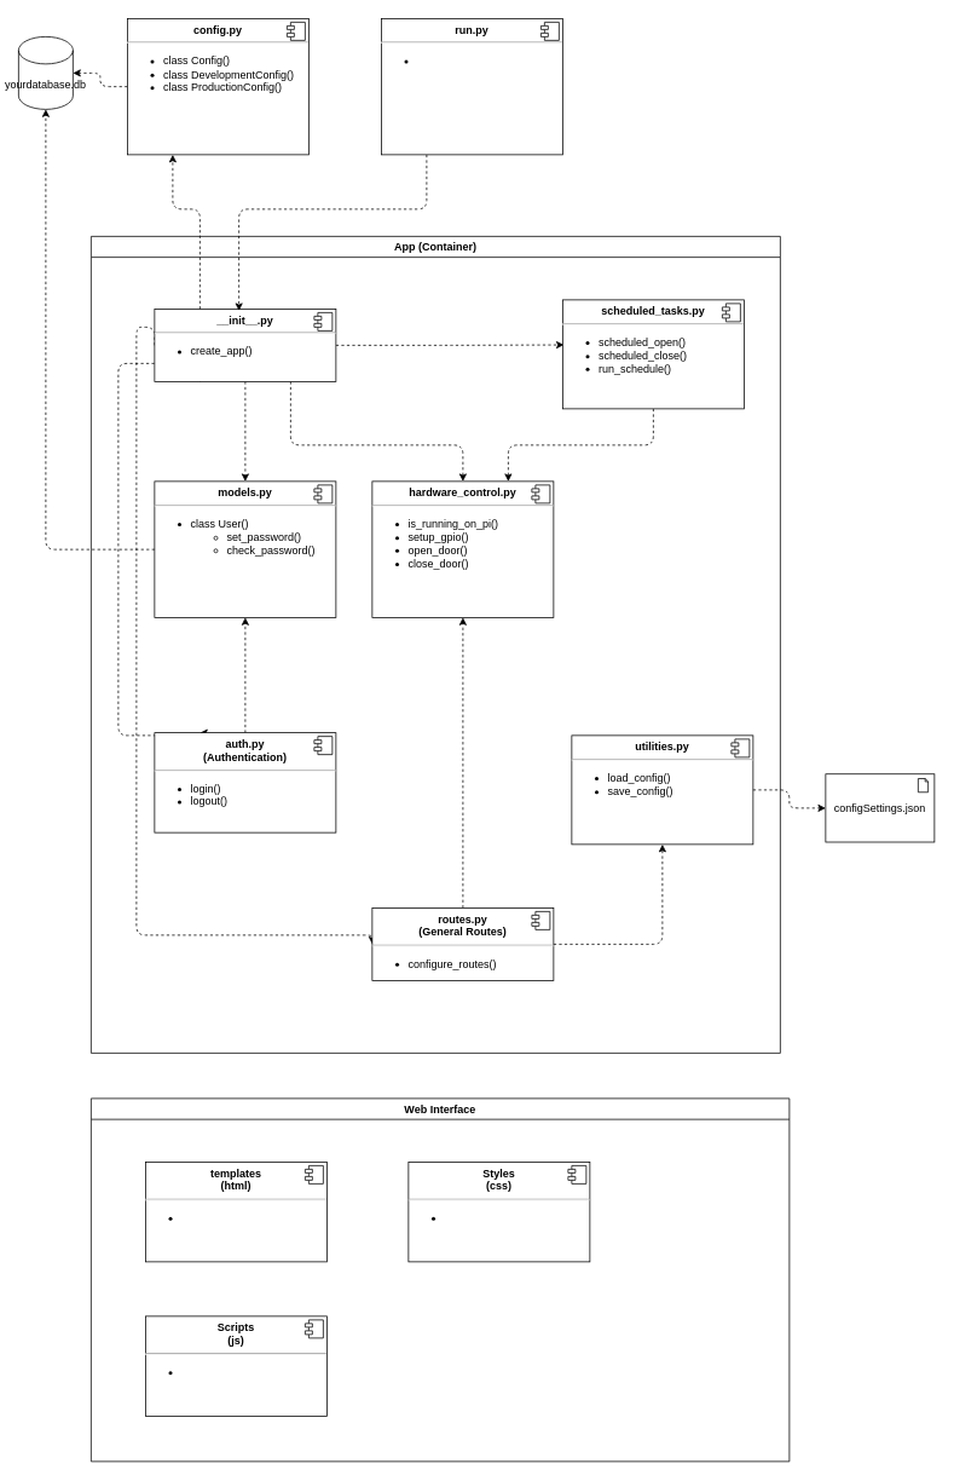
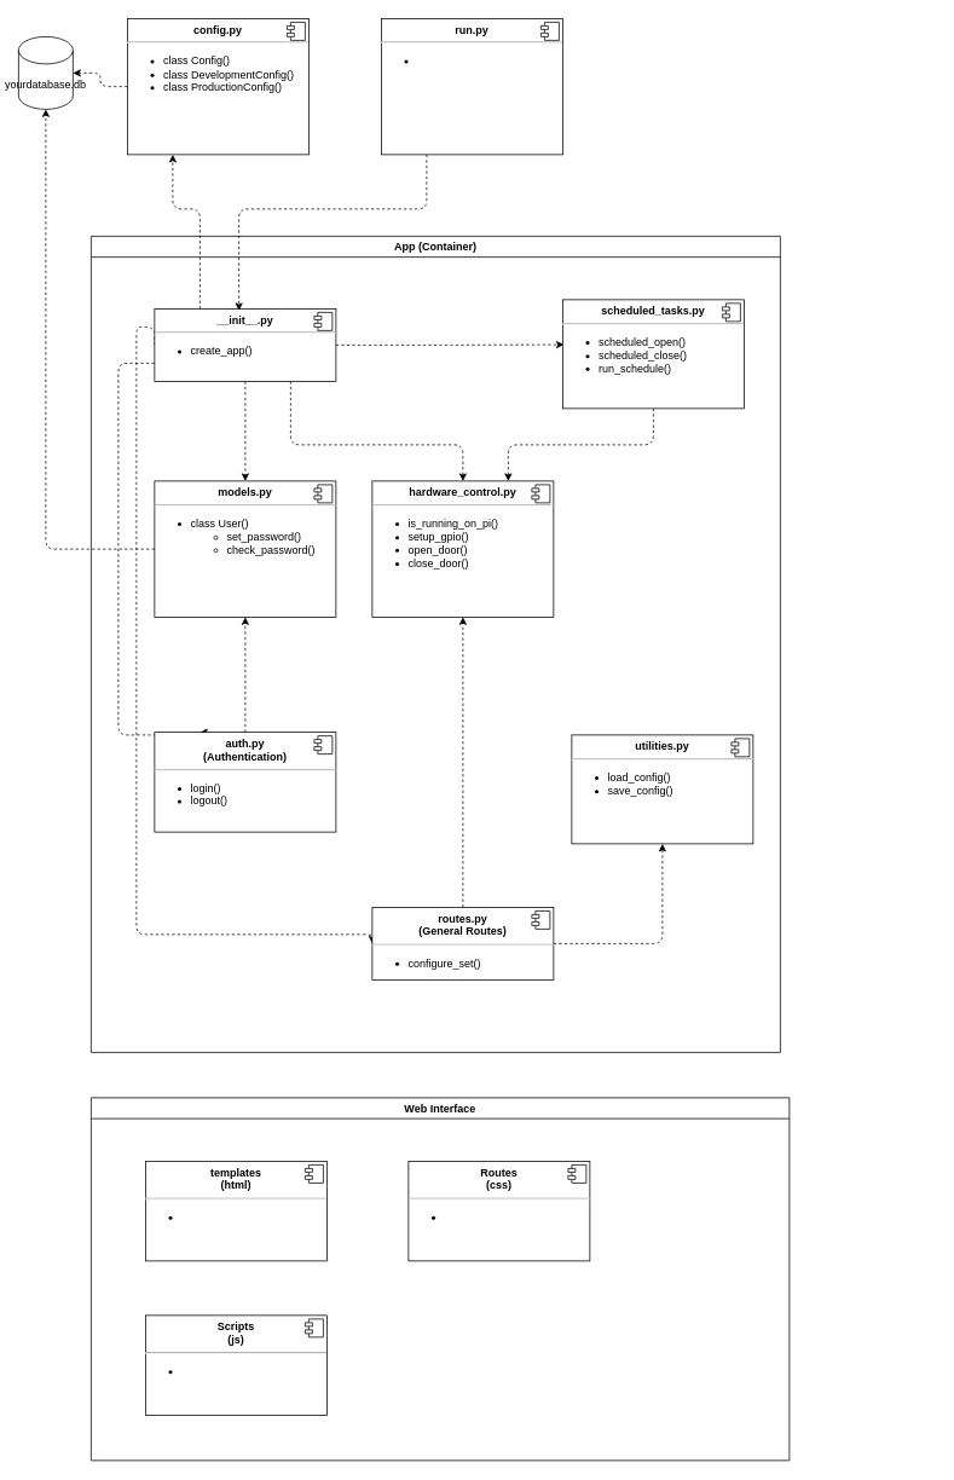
  <mxCell id="0" />
  <mxCell id="1" parent="0" />
  <mxCell id="2" value="App (Container)" style="swimlane;whiteSpace=wrap;html=1;align=center;" vertex="1" parent="1"><mxGeometry x="100" y="260" width="760" height="900" as="geometry" /></mxCell>
  <mxCell id="3" style="edgeStyle=orthogonalEdgeStyle;html=1;dashed=1;" edge="1" parent="2" source="8" target="19"><mxGeometry relative="1" as="geometry" /></mxCell>
  <mxCell id="4" style="edgeStyle=orthogonalEdgeStyle;html=1;exitX=0.75;exitY=1;exitDx=0;exitDy=0;entryX=0.5;entryY=0;entryDx=0;entryDy=0;dashed=1;" edge="1" parent="2" source="8" target="17"><mxGeometry relative="1" as="geometry"><Array as="points"><mxPoint x="220" y="230" /><mxPoint x="410" y="230" /></Array></mxGeometry></mxCell>
  <mxCell id="5" style="edgeStyle=orthogonalEdgeStyle;html=1;exitX=0.25;exitY=1;exitDx=0;exitDy=0;entryX=0.25;entryY=0;entryDx=0;entryDy=0;dashed=1;" edge="1" parent="2" source="8" target="11"><mxGeometry relative="1" as="geometry"><Array as="points"><mxPoint x="30" y="140" /><mxPoint x="30" y="550" /><mxPoint x="130" y="550" /></Array></mxGeometry></mxCell>
  <mxCell id="6" style="edgeStyle=orthogonalEdgeStyle;html=1;exitX=0;exitY=0.5;exitDx=0;exitDy=0;entryX=0;entryY=0.5;entryDx=0;entryDy=0;dashed=1;" edge="1" parent="2" source="8" target="15"><mxGeometry relative="1" as="geometry"><Array as="points"><mxPoint x="50" y="100" /><mxPoint x="50" y="770" /></Array></mxGeometry></mxCell>
  <mxCell id="7" style="edgeStyle=orthogonalEdgeStyle;html=1;exitX=1;exitY=0.5;exitDx=0;exitDy=0;dashed=1;entryX=0.007;entryY=0.413;entryDx=0;entryDy=0;entryPerimeter=0;" edge="1" parent="2" source="8" target="22"><mxGeometry relative="1" as="geometry" /></mxCell>
  <mxCell id="8" value="&lt;p style=&quot;margin:0px;margin-top:6px;text-align:center;&quot;&gt;&lt;b&gt;__init__.py&lt;/b&gt;&lt;/p&gt;&lt;hr&gt;&lt;p style=&quot;margin:0px;margin-left:8px;&quot;&gt;&lt;/p&gt;&lt;ul&gt;&lt;li&gt;create_app()&lt;/li&gt;&lt;/ul&gt;&lt;p&gt;&lt;/p&gt;" style="align=left;overflow=fill;html=1;dropTarget=0;" vertex="1" parent="2"><mxGeometry x="70" y="80" width="200" height="80" as="geometry" /></mxCell>
  <mxCell id="9" value="" style="shape=component;jettyWidth=8;jettyHeight=4;" vertex="1" parent="8"><mxGeometry x="1" width="20" height="20" relative="1" as="geometry"><mxPoint x="-24" y="4" as="offset" /></mxGeometry></mxCell>
  <mxCell id="10" style="edgeStyle=orthogonalEdgeStyle;html=1;exitX=0.5;exitY=0;exitDx=0;exitDy=0;entryX=0.5;entryY=1;entryDx=0;entryDy=0;dashed=1;" edge="1" parent="2" source="11" target="19"><mxGeometry relative="1" as="geometry" /></mxCell>
  <mxCell id="11" value="&lt;p style=&quot;margin:0px;margin-top:6px;text-align:center;&quot;&gt;&lt;b&gt;auth.py&lt;br&gt;(Authentication)&lt;/b&gt;&lt;/p&gt;&lt;hr&gt;&lt;p style=&quot;margin:0px;margin-left:8px;&quot;&gt;&lt;/p&gt;&lt;ul&gt;&lt;li&gt;login()&lt;/li&gt;&lt;li&gt;logout()&lt;/li&gt;&lt;/ul&gt;&lt;p&gt;&lt;/p&gt;" style="align=left;overflow=fill;html=1;dropTarget=0;" vertex="1" parent="2"><mxGeometry x="70" y="547" width="200" height="110" as="geometry" /></mxCell>
  <mxCell id="12" value="" style="shape=component;jettyWidth=8;jettyHeight=4;" vertex="1" parent="11"><mxGeometry x="1" width="20" height="20" relative="1" as="geometry"><mxPoint x="-24" y="4" as="offset" /></mxGeometry></mxCell>
  <mxCell id="13" style="edgeStyle=orthogonalEdgeStyle;html=1;exitX=0.5;exitY=0;exitDx=0;exitDy=0;dashed=1;" edge="1" parent="2" source="15" target="17"><mxGeometry relative="1" as="geometry" /></mxCell>
  <mxCell id="14" style="edgeStyle=orthogonalEdgeStyle;html=1;exitX=1;exitY=0.5;exitDx=0;exitDy=0;dashed=1;" edge="1" parent="2" source="15" target="24"><mxGeometry relative="1" as="geometry" /></mxCell>
- <mxCell id="15" value="&lt;p style=&quot;margin:0px;margin-top:6px;text-align:center;&quot;&gt;&lt;b&gt;routes.py&lt;br&gt;(General Routes)&lt;/b&gt;&lt;/p&gt;&lt;hr&gt;&lt;p style=&quot;margin:0px;margin-left:8px;&quot;&gt;&lt;/p&gt;&lt;ul&gt;&lt;li&gt;configure_routes()&lt;/li&gt;&lt;/ul&gt;&lt;p&gt;&lt;/p&gt;" style="align=left;overflow=fill;html=1;dropTarget=0;" vertex="1" parent="2"><mxGeometry x="310" y="740" width="200" height="80" as="geometry" /></mxCell>
+ <mxCell id="15" value="&lt;p style=&quot;margin:0px;margin-top:6px;text-align:center;&quot;&gt;&lt;b&gt;routes.py&lt;br&gt;(General Routes)&lt;/b&gt;&lt;/p&gt;&lt;hr&gt;&lt;p style=&quot;margin:0px;margin-left:8px;&quot;&gt;&lt;/p&gt;&lt;ul&gt;&lt;li&gt;configure_set()&lt;/li&gt;&lt;/ul&gt;&lt;p&gt;&lt;/p&gt;" style="align=left;overflow=fill;html=1;dropTarget=0;" vertex="1" parent="2"><mxGeometry x="310" y="740" width="200" height="80" as="geometry" /></mxCell>
  <mxCell id="16" value="" style="shape=component;jettyWidth=8;jettyHeight=4;" vertex="1" parent="15"><mxGeometry x="1" width="20" height="20" relative="1" as="geometry"><mxPoint x="-24" y="4" as="offset" /></mxGeometry></mxCell>
  <mxCell id="17" value="&lt;p style=&quot;margin:0px;margin-top:6px;text-align:center;&quot;&gt;&lt;b&gt;hardware_control.py&lt;/b&gt;&lt;/p&gt;&lt;hr&gt;&lt;p style=&quot;margin:0px;margin-left:8px;&quot;&gt;&lt;/p&gt;&lt;ul&gt;&lt;li&gt;is_running_on_pi()&lt;/li&gt;&lt;li&gt;setup_gpio()&lt;/li&gt;&lt;li&gt;open_door()&lt;/li&gt;&lt;li&gt;close_door()&lt;/li&gt;&lt;/ul&gt;&lt;p&gt;&lt;/p&gt;" style="align=left;overflow=fill;html=1;dropTarget=0;" vertex="1" parent="2"><mxGeometry x="310" y="270" width="200" height="150" as="geometry" /></mxCell>
  <mxCell id="18" value="" style="shape=component;jettyWidth=8;jettyHeight=4;" vertex="1" parent="17"><mxGeometry x="1" width="20" height="20" relative="1" as="geometry"><mxPoint x="-24" y="4" as="offset" /></mxGeometry></mxCell>
  <mxCell id="19" value="&lt;p style=&quot;margin:0px;margin-top:6px;text-align:center;&quot;&gt;&lt;b&gt;models.py&lt;/b&gt;&lt;/p&gt;&lt;hr&gt;&lt;p style=&quot;margin:0px;margin-left:8px;&quot;&gt;&lt;/p&gt;&lt;ul&gt;&lt;li&gt;class User()&lt;/li&gt;&lt;ul&gt;&lt;li&gt;set_password()&lt;/li&gt;&lt;li&gt;check_password()&lt;/li&gt;&lt;/ul&gt;&lt;/ul&gt;&lt;p&gt;&lt;/p&gt;" style="align=left;overflow=fill;html=1;dropTarget=0;" vertex="1" parent="2"><mxGeometry x="70" y="270" width="200" height="150" as="geometry" /></mxCell>
  <mxCell id="20" value="" style="shape=component;jettyWidth=8;jettyHeight=4;" vertex="1" parent="19"><mxGeometry x="1" width="20" height="20" relative="1" as="geometry"><mxPoint x="-24" y="4" as="offset" /></mxGeometry></mxCell>
  <mxCell id="21" style="edgeStyle=orthogonalEdgeStyle;html=1;entryX=0.75;entryY=0;entryDx=0;entryDy=0;dashed=1;exitX=0.5;exitY=1;exitDx=0;exitDy=0;" edge="1" parent="2" source="22" target="17"><mxGeometry relative="1" as="geometry" /></mxCell>
  <mxCell id="22" value="&lt;p style=&quot;margin:0px;margin-top:6px;text-align:center;&quot;&gt;&lt;b&gt;scheduled_tasks.py&lt;/b&gt;&lt;/p&gt;&lt;hr&gt;&lt;p style=&quot;margin:0px;margin-left:8px;&quot;&gt;&lt;/p&gt;&lt;ul&gt;&lt;li&gt;scheduled_open()&lt;/li&gt;&lt;li&gt;scheduled_close()&lt;/li&gt;&lt;li&gt;run_schedule()&lt;/li&gt;&lt;/ul&gt;&lt;p&gt;&lt;/p&gt;" style="align=left;overflow=fill;html=1;dropTarget=0;" vertex="1" parent="2"><mxGeometry x="520" y="70" width="200" height="120" as="geometry" /></mxCell>
  <mxCell id="23" value="" style="shape=component;jettyWidth=8;jettyHeight=4;" vertex="1" parent="22"><mxGeometry x="1" width="20" height="20" relative="1" as="geometry"><mxPoint x="-24" y="4" as="offset" /></mxGeometry></mxCell>
  <mxCell id="24" value="&lt;p style=&quot;margin:0px;margin-top:6px;text-align:center;&quot;&gt;&lt;b&gt;utilities.py&lt;/b&gt;&lt;/p&gt;&lt;hr&gt;&lt;p style=&quot;margin:0px;margin-left:8px;&quot;&gt;&lt;/p&gt;&lt;ul&gt;&lt;li&gt;load_config()&lt;/li&gt;&lt;li&gt;save_config()&lt;/li&gt;&lt;/ul&gt;&lt;p&gt;&lt;/p&gt;" style="align=left;overflow=fill;html=1;dropTarget=0;" vertex="1" parent="2"><mxGeometry x="530" y="550" width="200" height="120" as="geometry" /></mxCell>
  <mxCell id="25" value="" style="shape=component;jettyWidth=8;jettyHeight=4;" vertex="1" parent="24"><mxGeometry x="1" width="20" height="20" relative="1" as="geometry"><mxPoint x="-24" y="4" as="offset" /></mxGeometry></mxCell>
  <mxCell id="26" style="edgeStyle=orthogonalEdgeStyle;html=1;exitX=0;exitY=0.5;exitDx=0;exitDy=0;entryX=1;entryY=0.5;entryDx=0;entryDy=0;entryPerimeter=0;dashed=1;" edge="1" parent="1" source="27" target="35"><mxGeometry relative="1" as="geometry" /></mxCell>
  <mxCell id="27" value="&lt;p style=&quot;margin:0px;margin-top:6px;text-align:center;&quot;&gt;&lt;b&gt;config.py&lt;/b&gt;&lt;/p&gt;&lt;hr&gt;&lt;p style=&quot;margin:0px;margin-left:8px;&quot;&gt;&lt;/p&gt;&lt;ul&gt;&lt;li&gt;class Config()&lt;/li&gt;&lt;li&gt;class DevelopmentConfig()&lt;/li&gt;&lt;li&gt;class ProductionConfig()&lt;/li&gt;&lt;/ul&gt;&lt;p&gt;&lt;/p&gt;" style="align=left;overflow=fill;html=1;dropTarget=0;" vertex="1" parent="1"><mxGeometry x="140" y="20" width="200" height="150" as="geometry" /></mxCell>
  <mxCell id="28" value="" style="shape=component;jettyWidth=8;jettyHeight=4;" vertex="1" parent="27"><mxGeometry x="1" width="20" height="20" relative="1" as="geometry"><mxPoint x="-24" y="4" as="offset" /></mxGeometry></mxCell>
  <mxCell id="29" style="edgeStyle=orthogonalEdgeStyle;html=1;entryX=0.465;entryY=0.025;entryDx=0;entryDy=0;dashed=1;entryPerimeter=0;exitX=0.25;exitY=1;exitDx=0;exitDy=0;" edge="1" parent="1" source="30" target="8"><mxGeometry relative="1" as="geometry"><Array as="points"><mxPoint x="470" y="230" /><mxPoint x="263" y="230" /></Array></mxGeometry></mxCell>
  <mxCell id="30" value="&lt;p style=&quot;margin:0px;margin-top:6px;text-align:center;&quot;&gt;&lt;b&gt;run.py&lt;/b&gt;&lt;/p&gt;&lt;hr&gt;&lt;p style=&quot;margin:0px;margin-left:8px;&quot;&gt;&lt;/p&gt;&lt;ul&gt;&lt;li&gt;&lt;br&gt;&lt;/li&gt;&lt;/ul&gt;&lt;p&gt;&lt;/p&gt;" style="align=left;overflow=fill;html=1;dropTarget=0;" vertex="1" parent="1"><mxGeometry x="420" y="20" width="200" height="150" as="geometry" /></mxCell>
  <mxCell id="31" value="" style="shape=component;jettyWidth=8;jettyHeight=4;" vertex="1" parent="30"><mxGeometry x="1" width="20" height="20" relative="1" as="geometry"><mxPoint x="-24" y="4" as="offset" /></mxGeometry></mxCell>
  <mxCell id="32" style="edgeStyle=orthogonalEdgeStyle;html=1;exitX=0.25;exitY=0;exitDx=0;exitDy=0;entryX=0.25;entryY=1;entryDx=0;entryDy=0;dashed=1;" edge="1" parent="1" source="8" target="27"><mxGeometry relative="1" as="geometry"><Array as="points"><mxPoint x="220" y="230" /><mxPoint x="190" y="230" /></Array></mxGeometry></mxCell>
- <mxCell id="33" value="configSettings.json" style="html=1;outlineConnect=0;whiteSpace=wrap;shape=mxgraph.archimate.application;appType=artifact" vertex="1" parent="1"><mxGeometry x="910" y="852.5" width="120" height="75" as="geometry" /></mxCell>
- <mxCell id="34" style="edgeStyle=orthogonalEdgeStyle;html=1;exitX=1;exitY=0.5;exitDx=0;exitDy=0;dashed=1;" edge="1" parent="1" source="24" target="33"><mxGeometry relative="1" as="geometry" /></mxCell>
  <mxCell id="35" value="yourdatabase.db" style="shape=cylinder3;whiteSpace=wrap;html=1;boundedLbl=1;backgroundOutline=1;size=15;" vertex="1" parent="1"><mxGeometry x="20" y="40" width="60" height="80" as="geometry" /></mxCell>
  <mxCell id="36" value="Web Interface" style="swimlane;whiteSpace=wrap;html=1;align=center;" vertex="1" parent="1"><mxGeometry x="100" y="1210" width="770" height="400" as="geometry" /></mxCell>
  <mxCell id="37" value="&lt;p style=&quot;margin:0px;margin-top:6px;text-align:center;&quot;&gt;&lt;b&gt;templates&lt;br&gt;(html)&lt;/b&gt;&lt;/p&gt;&lt;hr&gt;&lt;p style=&quot;margin:0px;margin-left:8px;&quot;&gt;&lt;/p&gt;&lt;ul&gt;&lt;li&gt;&lt;br&gt;&lt;/li&gt;&lt;/ul&gt;&lt;p&gt;&lt;/p&gt;" style="align=left;overflow=fill;html=1;dropTarget=0;" vertex="1" parent="36"><mxGeometry x="60" y="70" width="200" height="110" as="geometry" /></mxCell>
  <mxCell id="38" value="" style="shape=component;jettyWidth=8;jettyHeight=4;" vertex="1" parent="37"><mxGeometry x="1" width="20" height="20" relative="1" as="geometry"><mxPoint x="-24" y="4" as="offset" /></mxGeometry></mxCell>
- <mxCell id="39" value="&lt;p style=&quot;margin:0px;margin-top:6px;text-align:center;&quot;&gt;&lt;b&gt;Styles&lt;br&gt;(css)&lt;/b&gt;&lt;/p&gt;&lt;hr&gt;&lt;p style=&quot;margin:0px;margin-left:8px;&quot;&gt;&lt;/p&gt;&lt;ul&gt;&lt;li&gt;&lt;br&gt;&lt;/li&gt;&lt;/ul&gt;&lt;p&gt;&lt;/p&gt;" style="align=left;overflow=fill;html=1;dropTarget=0;" vertex="1" parent="36"><mxGeometry x="350" y="70" width="200" height="110" as="geometry" /></mxCell>
+ <mxCell id="39" value="&lt;p style=&quot;margin:0px;margin-top:6px;text-align:center;&quot;&gt;&lt;b&gt;Routes&lt;br&gt;(css)&lt;/b&gt;&lt;/p&gt;&lt;hr&gt;&lt;p style=&quot;margin:0px;margin-left:8px;&quot;&gt;&lt;/p&gt;&lt;ul&gt;&lt;li&gt;&lt;br&gt;&lt;/li&gt;&lt;/ul&gt;&lt;p&gt;&lt;/p&gt;" style="align=left;overflow=fill;html=1;dropTarget=0;" vertex="1" parent="36"><mxGeometry x="350" y="70" width="200" height="110" as="geometry" /></mxCell>
  <mxCell id="40" value="" style="shape=component;jettyWidth=8;jettyHeight=4;" vertex="1" parent="39"><mxGeometry x="1" width="20" height="20" relative="1" as="geometry"><mxPoint x="-24" y="4" as="offset" /></mxGeometry></mxCell>
  <mxCell id="41" value="&lt;p style=&quot;margin:0px;margin-top:6px;text-align:center;&quot;&gt;&lt;b&gt;Scripts&lt;br&gt;(js)&lt;/b&gt;&lt;/p&gt;&lt;hr&gt;&lt;p style=&quot;margin:0px;margin-left:8px;&quot;&gt;&lt;/p&gt;&lt;ul&gt;&lt;li&gt;&lt;br&gt;&lt;/li&gt;&lt;/ul&gt;&lt;p&gt;&lt;/p&gt;" style="align=left;overflow=fill;html=1;dropTarget=0;" vertex="1" parent="36"><mxGeometry x="60" y="240" width="200" height="110" as="geometry" /></mxCell>
  <mxCell id="42" value="" style="shape=component;jettyWidth=8;jettyHeight=4;" vertex="1" parent="41"><mxGeometry x="1" width="20" height="20" relative="1" as="geometry"><mxPoint x="-24" y="4" as="offset" /></mxGeometry></mxCell>
  <mxCell id="43" style="edgeStyle=orthogonalEdgeStyle;html=1;exitX=0;exitY=0.5;exitDx=0;exitDy=0;entryX=0.5;entryY=1;entryDx=0;entryDy=0;entryPerimeter=0;dashed=1;" edge="1" parent="1" source="19" target="35"><mxGeometry relative="1" as="geometry" /></mxCell>
